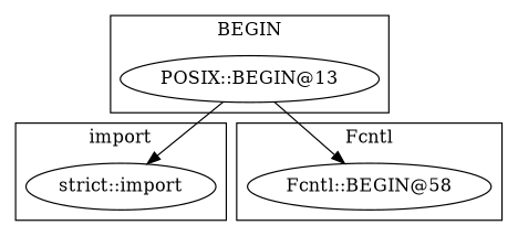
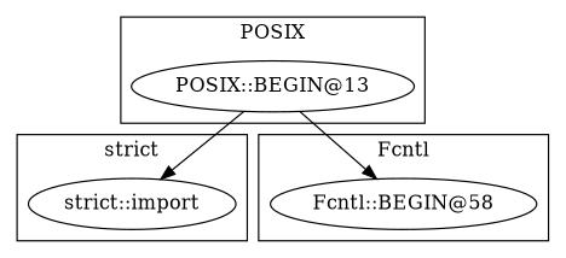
  digraph {
    "strict::import"
    "Fcntl::BEGIN@58"
    "POSIX::BEGIN@13"
    subgraph cluster_1 {
-     label=import
+     label="strict"
      "strict::import"
    }
    subgraph cluster_2 {
      label=Fcntl
      "Fcntl::BEGIN@58"
    }
    subgraph cluster_3 {
-     label=BEGIN
+     label=POSIX
      "POSIX::BEGIN@13"
    }
    "POSIX::BEGIN@13" -> "strict::import"
    "POSIX::BEGIN@13" -> "Fcntl::BEGIN@58"
  }
